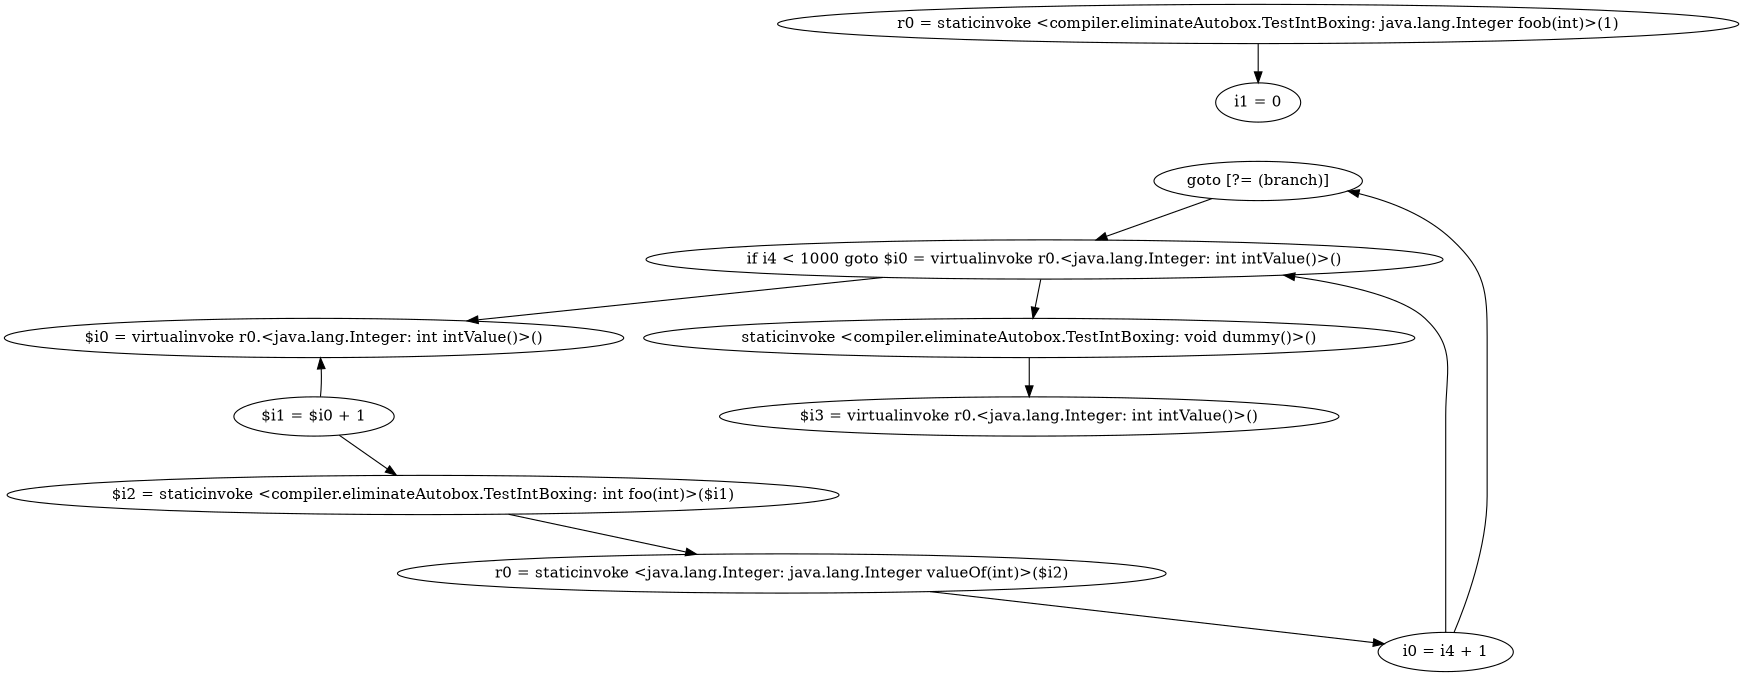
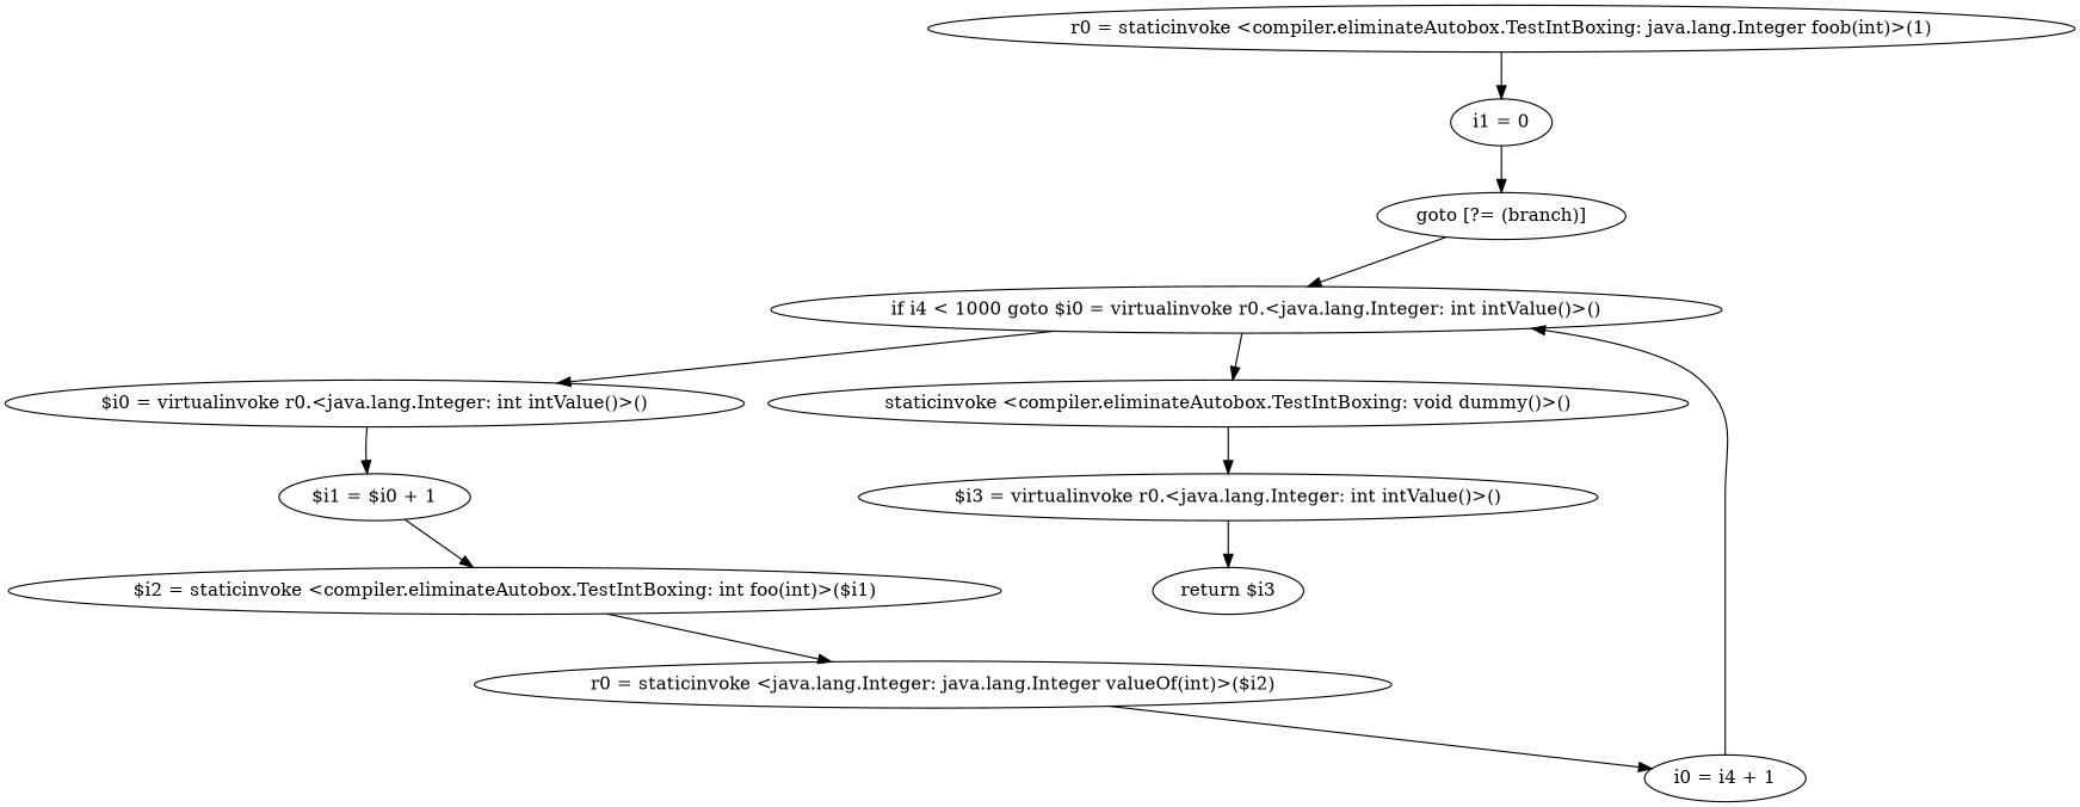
  digraph {
    n1 [label="i1 = 0"]
    "r0 = staticinvoke <compiler.eliminateAutobox.TestIntBoxing: java.lang.Integer foob(int)>(1)"
    "goto [?= (branch)]"
    "if i4 < 1000 goto $i0 = virtualinvoke r0.<java.lang.Integer: int intValue()>()"
    "$i0 = virtualinvoke r0.<java.lang.Integer: int intValue()>()"
    "staticinvoke <compiler.eliminateAutobox.TestIntBoxing: void dummy()>()"
    "$i1 = $i0 + 1"
    "$i2 = staticinvoke <compiler.eliminateAutobox.TestIntBoxing: int foo(int)>($i1)"
    "r0 = staticinvoke <java.lang.Integer: java.lang.Integer valueOf(int)>($i2)"
    n10 [label="i0 = i4 + 1"]
    "$i3 = virtualinvoke r0.<java.lang.Integer: int intValue()>()"
-   n10 -> "goto [?= (branch)]"
+   "return $i3"
+   n1 -> "goto [?= (branch)]"
    "r0 = staticinvoke <compiler.eliminateAutobox.TestIntBoxing: java.lang.Integer foob(int)>(1)" -> n1
    "goto [?= (branch)]" -> "if i4 < 1000 goto $i0 = virtualinvoke r0.<java.lang.Integer: int intValue()>()"
    "if i4 < 1000 goto $i0 = virtualinvoke r0.<java.lang.Integer: int intValue()>()" -> "$i0 = virtualinvoke r0.<java.lang.Integer: int intValue()>()"
    "if i4 < 1000 goto $i0 = virtualinvoke r0.<java.lang.Integer: int intValue()>()" -> "staticinvoke <compiler.eliminateAutobox.TestIntBoxing: void dummy()>()"
-   "$i1 = $i0 + 1" -> "$i0 = virtualinvoke r0.<java.lang.Integer: int intValue()>()"
+   "$i0 = virtualinvoke r0.<java.lang.Integer: int intValue()>()" -> "$i1 = $i0 + 1"
    "staticinvoke <compiler.eliminateAutobox.TestIntBoxing: void dummy()>()" -> "$i3 = virtualinvoke r0.<java.lang.Integer: int intValue()>()"
    "$i1 = $i0 + 1" -> "$i2 = staticinvoke <compiler.eliminateAutobox.TestIntBoxing: int foo(int)>($i1)"
    "$i2 = staticinvoke <compiler.eliminateAutobox.TestIntBoxing: int foo(int)>($i1)" -> "r0 = staticinvoke <java.lang.Integer: java.lang.Integer valueOf(int)>($i2)"
    "r0 = staticinvoke <java.lang.Integer: java.lang.Integer valueOf(int)>($i2)" -> n10
    n10 -> "if i4 < 1000 goto $i0 = virtualinvoke r0.<java.lang.Integer: int intValue()>()"
+   "$i3 = virtualinvoke r0.<java.lang.Integer: int intValue()>()" -> "return $i3"
  }
